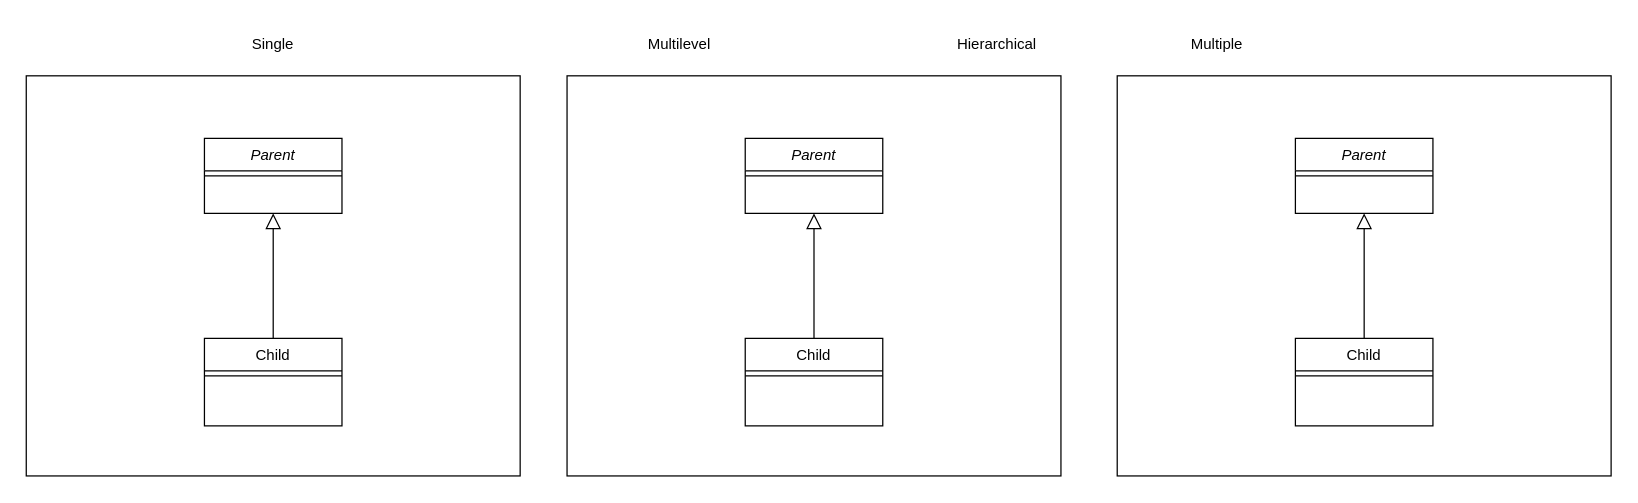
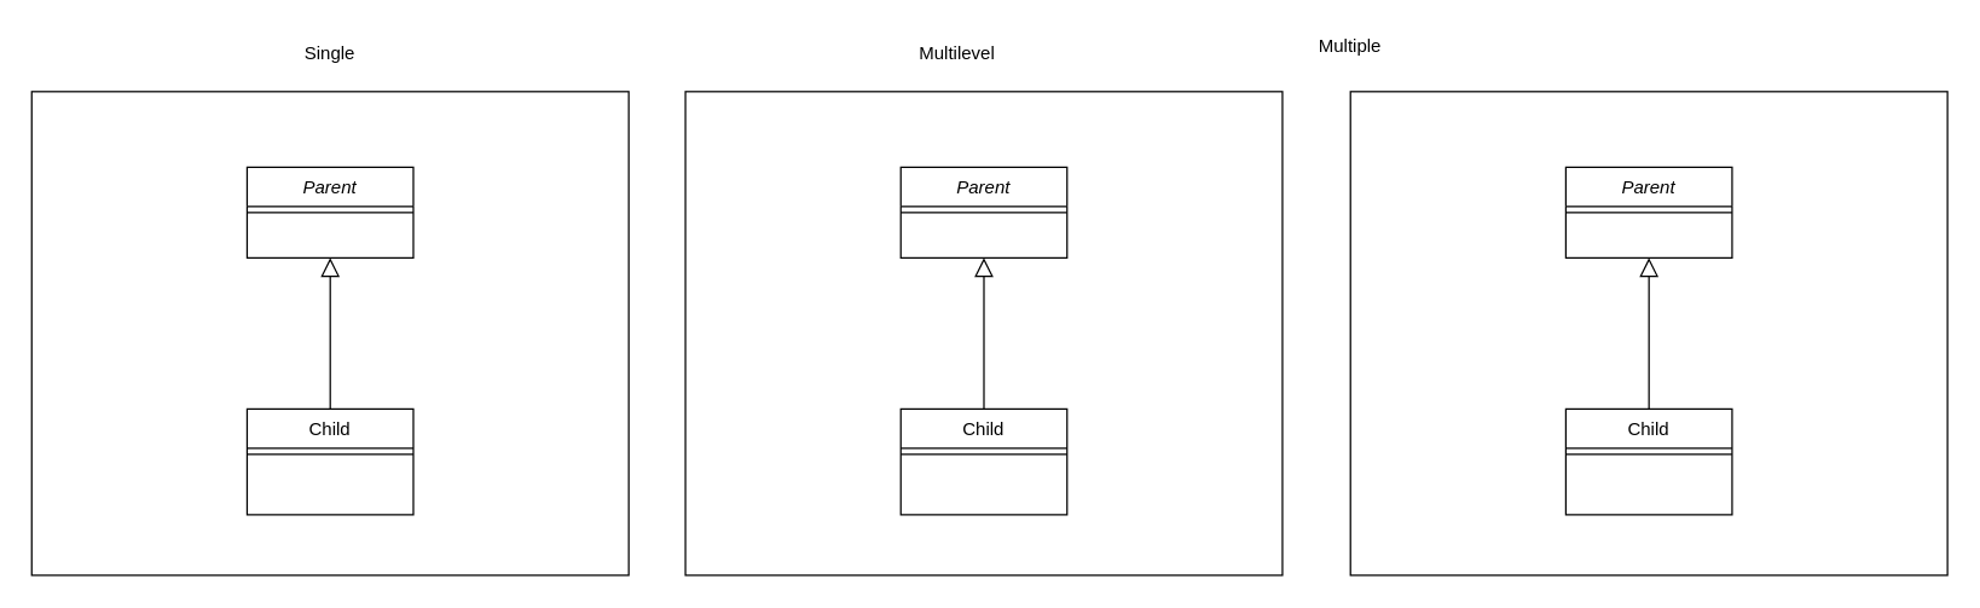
  <mxCell id="0" />
  <mxCell id="1" parent="0" />
  <mxCell id="2" value="" style="rounded=0;whiteSpace=wrap;html=1;" vertex="1" parent="1"><mxGeometry x="20.5" y="60" width="395" height="320" as="geometry" /></mxCell>
  <mxCell id="3" value="Parent" style="swimlane;fontStyle=2;align=center;verticalAlign=top;childLayout=stackLayout;horizontal=1;startSize=26;horizontalStack=0;resizeParent=1;resizeLast=0;collapsible=1;marginBottom=0;rounded=0;shadow=0;strokeWidth=1;" parent="1" vertex="1"><mxGeometry x="163" y="110" width="110" height="60" as="geometry"><mxRectangle x="230" y="140" width="160" height="26" as="alternateBounds" /></mxGeometry></mxCell>
  <mxCell id="4" value="" style="line;html=1;strokeWidth=1;align=left;verticalAlign=middle;spacingTop=-1;spacingLeft=3;spacingRight=3;rotatable=0;labelPosition=right;points=[];portConstraint=eastwest;" parent="3" vertex="1"><mxGeometry y="26" width="110" height="8" as="geometry" /></mxCell>
  <mxCell id="5" value="Child" style="swimlane;fontStyle=0;align=center;verticalAlign=top;childLayout=stackLayout;horizontal=1;startSize=26;horizontalStack=0;resizeParent=1;resizeLast=0;collapsible=1;marginBottom=0;rounded=0;shadow=0;strokeWidth=1;" parent="1" vertex="1"><mxGeometry x="163" y="270" width="110" height="70" as="geometry"><mxRectangle x="130" y="380" width="160" height="26" as="alternateBounds" /></mxGeometry></mxCell>
  <mxCell id="6" value="" style="line;html=1;strokeWidth=1;align=left;verticalAlign=middle;spacingTop=-1;spacingLeft=3;spacingRight=3;rotatable=0;labelPosition=right;points=[];portConstraint=eastwest;" parent="5" vertex="1"><mxGeometry y="26" width="110" height="8" as="geometry" /></mxCell>
  <mxCell id="7" value="" style="endArrow=block;endSize=10;endFill=0;shadow=0;strokeWidth=1;rounded=0;edgeStyle=elbowEdgeStyle;elbow=vertical;" parent="1" source="5" target="3" edge="1"><mxGeometry width="160" relative="1" as="geometry"><mxPoint x="243" y="93" as="sourcePoint" /><mxPoint x="243" y="93" as="targetPoint" /></mxGeometry></mxCell>
  <mxCell id="8" value="&lt;div&gt;Single&lt;/div&gt;" style="text;html=1;strokeColor=none;fillColor=none;align=center;verticalAlign=middle;whiteSpace=wrap;rounded=0;" vertex="1" parent="1"><mxGeometry x="188" y="20" width="60" height="30" as="geometry" /></mxCell>
- <mxCell id="9" value="Multilevel" style="text;html=1;strokeColor=none;fillColor=none;align=center;verticalAlign=middle;whiteSpace=wrap;rounded=0;" vertex="1" parent="1"><mxGeometry x="513" y="20" width="60" height="30" as="geometry" /></mxCell>
- <mxCell id="10" value="Hierarchical" style="text;html=1;strokeColor=none;fillColor=none;align=center;verticalAlign=middle;whiteSpace=wrap;rounded=0;" vertex="1" parent="1"><mxGeometry x="767" y="20" width="60" height="30" as="geometry" /></mxCell>
- <mxCell id="11" value="Multiple" style="text;html=1;strokeColor=none;fillColor=none;align=center;verticalAlign=middle;whiteSpace=wrap;rounded=0;" vertex="1" parent="1"><mxGeometry x="943" y="20" width="60" height="30" as="geometry" /></mxCell>
+ <mxCell id="9" value="Multilevel" style="text;html=1;strokeColor=none;fillColor=none;align=center;verticalAlign=middle;whiteSpace=wrap;rounded=0;" vertex="1" parent="1"><mxGeometry x="603" y="20" width="60" height="30" as="geometry" /></mxCell>
+ <mxCell id="11" value="Multiple" style="text;html=1;strokeColor=none;fillColor=none;align=center;verticalAlign=middle;whiteSpace=wrap;rounded=0;" vertex="1" parent="1"><mxGeometry x="863" y="15" width="60" height="30" as="geometry" /></mxCell>
  <mxCell id="12" value="" style="rounded=0;whiteSpace=wrap;html=1;" vertex="1" parent="1"><mxGeometry x="453" y="60" width="395" height="320" as="geometry" /></mxCell>
  <mxCell id="13" value="Parent" style="swimlane;fontStyle=2;align=center;verticalAlign=top;childLayout=stackLayout;horizontal=1;startSize=26;horizontalStack=0;resizeParent=1;resizeLast=0;collapsible=1;marginBottom=0;rounded=0;shadow=0;strokeWidth=1;" vertex="1" parent="1"><mxGeometry x="595.5" y="110" width="110" height="60" as="geometry"><mxRectangle x="230" y="140" width="160" height="26" as="alternateBounds" /></mxGeometry></mxCell>
  <mxCell id="14" value="" style="line;html=1;strokeWidth=1;align=left;verticalAlign=middle;spacingTop=-1;spacingLeft=3;spacingRight=3;rotatable=0;labelPosition=right;points=[];portConstraint=eastwest;" vertex="1" parent="13"><mxGeometry y="26" width="110" height="8" as="geometry" /></mxCell>
  <mxCell id="15" value="Child" style="swimlane;fontStyle=0;align=center;verticalAlign=top;childLayout=stackLayout;horizontal=1;startSize=26;horizontalStack=0;resizeParent=1;resizeLast=0;collapsible=1;marginBottom=0;rounded=0;shadow=0;strokeWidth=1;" vertex="1" parent="1"><mxGeometry x="595.5" y="270" width="110" height="70" as="geometry"><mxRectangle x="130" y="380" width="160" height="26" as="alternateBounds" /></mxGeometry></mxCell>
  <mxCell id="16" value="" style="line;html=1;strokeWidth=1;align=left;verticalAlign=middle;spacingTop=-1;spacingLeft=3;spacingRight=3;rotatable=0;labelPosition=right;points=[];portConstraint=eastwest;" vertex="1" parent="15"><mxGeometry y="26" width="110" height="8" as="geometry" /></mxCell>
  <mxCell id="17" value="" style="endArrow=block;endSize=10;endFill=0;shadow=0;strokeWidth=1;rounded=0;edgeStyle=elbowEdgeStyle;elbow=vertical;" edge="1" source="15" target="13" parent="1"><mxGeometry width="160" relative="1" as="geometry"><mxPoint x="675.5" y="93" as="sourcePoint" /><mxPoint x="675.5" y="93" as="targetPoint" /></mxGeometry></mxCell>
  <mxCell id="18" value="" style="rounded=0;whiteSpace=wrap;html=1;" vertex="1" parent="1"><mxGeometry x="893" y="60" width="395" height="320" as="geometry" /></mxCell>
  <mxCell id="19" value="Parent" style="swimlane;fontStyle=2;align=center;verticalAlign=top;childLayout=stackLayout;horizontal=1;startSize=26;horizontalStack=0;resizeParent=1;resizeLast=0;collapsible=1;marginBottom=0;rounded=0;shadow=0;strokeWidth=1;" vertex="1" parent="1"><mxGeometry x="1035.5" y="110" width="110" height="60" as="geometry"><mxRectangle x="230" y="140" width="160" height="26" as="alternateBounds" /></mxGeometry></mxCell>
  <mxCell id="20" value="" style="line;html=1;strokeWidth=1;align=left;verticalAlign=middle;spacingTop=-1;spacingLeft=3;spacingRight=3;rotatable=0;labelPosition=right;points=[];portConstraint=eastwest;" vertex="1" parent="19"><mxGeometry y="26" width="110" height="8" as="geometry" /></mxCell>
  <mxCell id="21" value="Child" style="swimlane;fontStyle=0;align=center;verticalAlign=top;childLayout=stackLayout;horizontal=1;startSize=26;horizontalStack=0;resizeParent=1;resizeLast=0;collapsible=1;marginBottom=0;rounded=0;shadow=0;strokeWidth=1;" vertex="1" parent="1"><mxGeometry x="1035.5" y="270" width="110" height="70" as="geometry"><mxRectangle x="130" y="380" width="160" height="26" as="alternateBounds" /></mxGeometry></mxCell>
  <mxCell id="22" value="" style="line;html=1;strokeWidth=1;align=left;verticalAlign=middle;spacingTop=-1;spacingLeft=3;spacingRight=3;rotatable=0;labelPosition=right;points=[];portConstraint=eastwest;" vertex="1" parent="21"><mxGeometry y="26" width="110" height="8" as="geometry" /></mxCell>
  <mxCell id="23" value="" style="endArrow=block;endSize=10;endFill=0;shadow=0;strokeWidth=1;rounded=0;edgeStyle=elbowEdgeStyle;elbow=vertical;" edge="1" source="21" target="19" parent="1"><mxGeometry width="160" relative="1" as="geometry"><mxPoint x="1115.5" y="93" as="sourcePoint" /><mxPoint x="1115.5" y="93" as="targetPoint" /></mxGeometry></mxCell>
